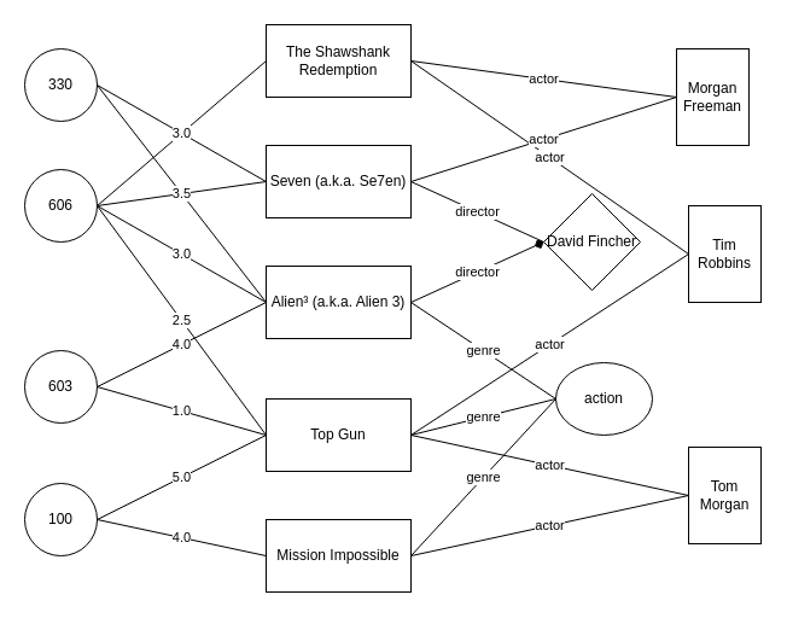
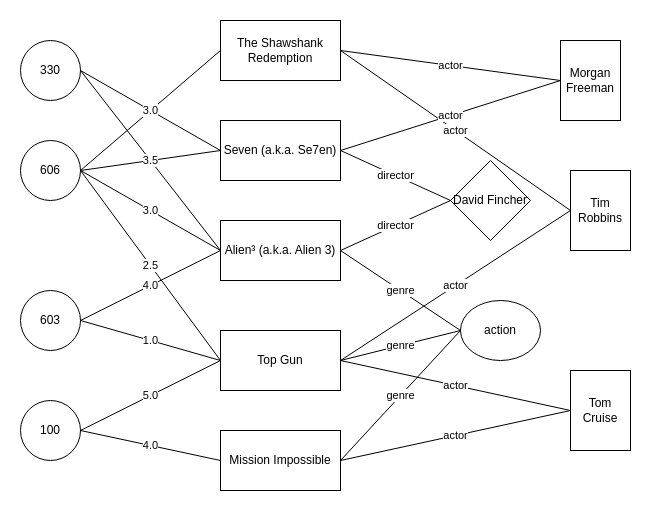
  <mxCell id="0" />
  <mxCell id="1" parent="0" />
  <mxCell id="2" value="606" style="ellipse;whiteSpace=wrap;html=1;aspect=fixed;" vertex="1" parent="1"><mxGeometry x="20" y="140" width="60" height="60" as="geometry" /></mxCell>
  <mxCell id="3" value="330" style="ellipse;whiteSpace=wrap;html=1;aspect=fixed;" vertex="1" parent="1"><mxGeometry x="20" y="40" width="60" height="60" as="geometry" /></mxCell>
  <mxCell id="4" value="603" style="ellipse;whiteSpace=wrap;html=1;aspect=fixed;" vertex="1" parent="1"><mxGeometry x="20" y="290" width="60" height="60" as="geometry" /></mxCell>
  <mxCell id="5" value="Morgan Freeman" style="square;whiteSpace=wrap;html=1;" vertex="1" parent="1"><mxGeometry x="560" y="40" width="60" height="80" as="geometry" /></mxCell>
  <mxCell id="6" value="The Shawshank Redemption" style="rounded=0;whiteSpace=wrap;html=1;" vertex="1" parent="1"><mxGeometry x="220" y="20" width="120" height="60" as="geometry" /></mxCell>
  <mxCell id="7" value="Seven (a.k.a. Se7en)" style="rounded=0;whiteSpace=wrap;html=1;" vertex="1" parent="1"><mxGeometry x="220" y="120" width="120" height="60" as="geometry" /></mxCell>
  <mxCell id="8" value="Alien³ (a.k.a. Alien 3)" style="rounded=0;whiteSpace=wrap;html=1;" vertex="1" parent="1"><mxGeometry x="220" y="220" width="120" height="60" as="geometry" /></mxCell>
  <mxCell id="9" value="Top Gun" style="rounded=0;whiteSpace=wrap;html=1;" vertex="1" parent="1"><mxGeometry x="220" y="330" width="120" height="60" as="geometry" /></mxCell>
  <mxCell id="10" value="David Fincher" style="rhombus;whiteSpace=wrap;html=1;" vertex="1" parent="1"><mxGeometry x="450" y="160" width="80" height="80" as="geometry" /></mxCell>
  <mxCell id="11" value="Tim Robbins" style="square;whiteSpace=wrap;html=1;" vertex="1" parent="1"><mxGeometry x="570" y="170" width="60" height="80" as="geometry" /></mxCell>
- <mxCell id="12" value="Tom Morgan" style="square;whiteSpace=wrap;html=1;" vertex="1" parent="1"><mxGeometry x="570" y="370" width="60" height="80" as="geometry" /></mxCell>
+ <mxCell id="12" value="Tom Cruise" style="square;whiteSpace=wrap;html=1;" vertex="1" parent="1"><mxGeometry x="570" y="370" width="60" height="80" as="geometry" /></mxCell>
  <mxCell id="13" value="actor" style="endArrow=none;html=1;rounded=0;entryX=1;entryY=0.5;entryDx=0;entryDy=0;exitX=0;exitY=0.5;exitDx=0;exitDy=0;" edge="1" parent="1" source="11" target="6"><mxGeometry width="50" height="50" relative="1" as="geometry"><mxPoint x="360" y="280" as="sourcePoint" /><mxPoint x="410" y="230" as="targetPoint" /></mxGeometry></mxCell>
  <mxCell id="14" value="actor" style="endArrow=none;html=1;rounded=0;entryX=0;entryY=0.5;entryDx=0;entryDy=0;exitX=1;exitY=0.5;exitDx=0;exitDy=0;" edge="1" parent="1" source="9" target="11"><mxGeometry width="50" height="50" relative="1" as="geometry"><mxPoint x="360" y="280" as="sourcePoint" /><mxPoint x="410" y="230" as="targetPoint" /></mxGeometry></mxCell>
  <mxCell id="15" value="director" style="endArrow=none;html=1;rounded=0;entryX=0;entryY=0.5;entryDx=0;entryDy=0;exitX=1;exitY=0.5;exitDx=0;exitDy=0;" edge="1" parent="1" source="7" target="10"><mxGeometry width="50" height="50" relative="1" as="geometry"><mxPoint x="360" y="420" as="sourcePoint" /><mxPoint x="590" y="310" as="targetPoint" /></mxGeometry></mxCell>
- <mxCell id="16" value="director" style="endArrow=diamond;html=1;rounded=0;entryX=0;entryY=0.5;entryDx=0;entryDy=0;exitX=1;exitY=0.5;exitDx=0;exitDy=0;" edge="1" parent="1" source="8" target="10"><mxGeometry width="50" height="50" relative="1" as="geometry"><mxPoint x="370" y="430" as="sourcePoint" /><mxPoint x="600" y="320" as="targetPoint" /></mxGeometry></mxCell>
+ <mxCell id="16" value="director" style="endArrow=none;html=1;rounded=0;entryX=0;entryY=0.5;entryDx=0;entryDy=0;exitX=1;exitY=0.5;exitDx=0;exitDy=0;" edge="1" parent="1" source="8" target="10"><mxGeometry width="50" height="50" relative="1" as="geometry"><mxPoint x="370" y="430" as="sourcePoint" /><mxPoint x="600" y="320" as="targetPoint" /></mxGeometry></mxCell>
  <mxCell id="17" value="actor" style="endArrow=none;html=1;rounded=0;entryX=0;entryY=0.5;entryDx=0;entryDy=0;exitX=1;exitY=0.5;exitDx=0;exitDy=0;" edge="1" parent="1" source="6" target="5"><mxGeometry width="50" height="50" relative="1" as="geometry"><mxPoint x="380" y="440" as="sourcePoint" /><mxPoint x="610" y="330" as="targetPoint" /></mxGeometry></mxCell>
  <mxCell id="18" value="actor" style="endArrow=none;html=1;rounded=0;exitX=1;exitY=0.5;exitDx=0;exitDy=0;entryX=0;entryY=0.5;entryDx=0;entryDy=0;" edge="1" parent="1" source="7" target="5"><mxGeometry width="50" height="50" relative="1" as="geometry"><mxPoint x="390" y="450" as="sourcePoint" /><mxPoint x="540" y="140" as="targetPoint" /></mxGeometry></mxCell>
  <mxCell id="19" value="actor" style="endArrow=none;html=1;rounded=0;exitX=1;exitY=0.5;exitDx=0;exitDy=0;entryX=0;entryY=0.5;entryDx=0;entryDy=0;" edge="1" parent="1" source="9" target="12"><mxGeometry width="50" height="50" relative="1" as="geometry"><mxPoint x="360" y="280" as="sourcePoint" /><mxPoint x="410" y="230" as="targetPoint" /></mxGeometry></mxCell>
  <mxCell id="20" value="Mission Impossible" style="rounded=0;whiteSpace=wrap;html=1;" vertex="1" parent="1"><mxGeometry x="220" y="430" width="120" height="60" as="geometry" /></mxCell>
  <mxCell id="21" value="actor" style="endArrow=none;html=1;rounded=0;exitX=1;exitY=0.5;exitDx=0;exitDy=0;entryX=0;entryY=0.5;entryDx=0;entryDy=0;" edge="1" parent="1" source="20" target="12"><mxGeometry width="50" height="50" relative="1" as="geometry"><mxPoint x="360" y="440" as="sourcePoint" /><mxPoint x="560" y="500" as="targetPoint" /></mxGeometry></mxCell>
  <mxCell id="22" value="100" style="ellipse;whiteSpace=wrap;html=1;aspect=fixed;" vertex="1" parent="1"><mxGeometry x="20" y="400" width="60" height="60" as="geometry" /></mxCell>
  <mxCell id="23" value="action" style="ellipse;whiteSpace=wrap;html=1;" vertex="1" parent="1"><mxGeometry x="460" y="300" width="80" height="60" as="geometry" /></mxCell>
  <mxCell id="24" value="genre" style="endArrow=none;html=1;rounded=0;entryX=0;entryY=0.5;entryDx=0;entryDy=0;exitX=1;exitY=0.5;exitDx=0;exitDy=0;" edge="1" parent="1" source="8" target="23"><mxGeometry width="50" height="50" relative="1" as="geometry"><mxPoint x="360" y="330" as="sourcePoint" /><mxPoint x="410" y="280" as="targetPoint" /></mxGeometry></mxCell>
  <mxCell id="25" value="genre" style="endArrow=none;html=1;rounded=0;entryX=0;entryY=0.5;entryDx=0;entryDy=0;exitX=1;exitY=0.5;exitDx=0;exitDy=0;" edge="1" parent="1" source="9" target="23"><mxGeometry width="50" height="50" relative="1" as="geometry"><mxPoint x="360" y="330" as="sourcePoint" /><mxPoint x="410" y="280" as="targetPoint" /></mxGeometry></mxCell>
  <mxCell id="26" value="genre" style="endArrow=none;html=1;rounded=0;entryX=0;entryY=0.5;entryDx=0;entryDy=0;exitX=1;exitY=0.5;exitDx=0;exitDy=0;" edge="1" parent="1" source="20" target="23"><mxGeometry width="50" height="50" relative="1" as="geometry"><mxPoint x="360" y="330" as="sourcePoint" /><mxPoint x="410" y="280" as="targetPoint" /></mxGeometry></mxCell>
  <mxCell id="27" value="3.0" style="endArrow=none;html=1;rounded=0;entryX=0;entryY=0.5;entryDx=0;entryDy=0;exitX=1;exitY=0.5;exitDx=0;exitDy=0;" edge="1" parent="1" source="2" target="6"><mxGeometry width="50" height="50" relative="1" as="geometry"><mxPoint x="360" y="330" as="sourcePoint" /><mxPoint x="410" y="280" as="targetPoint" /></mxGeometry></mxCell>
  <mxCell id="28" value="3.5" style="endArrow=none;html=1;rounded=0;entryX=0;entryY=0.5;entryDx=0;entryDy=0;exitX=1;exitY=0.5;exitDx=0;exitDy=0;" edge="1" parent="1" source="2" target="7"><mxGeometry width="50" height="50" relative="1" as="geometry"><mxPoint x="360" y="330" as="sourcePoint" /><mxPoint x="410" y="280" as="targetPoint" /></mxGeometry></mxCell>
  <mxCell id="29" value="3.0" style="endArrow=none;html=1;rounded=0;entryX=1;entryY=0.5;entryDx=0;entryDy=0;exitX=0;exitY=0.5;exitDx=0;exitDy=0;" edge="1" parent="1" source="8" target="2"><mxGeometry width="50" height="50" relative="1" as="geometry"><mxPoint x="360" y="330" as="sourcePoint" /><mxPoint x="410" y="280" as="targetPoint" /></mxGeometry></mxCell>
  <mxCell id="30" value="3.0" style="endArrow=none;html=1;rounded=0;entryX=0;entryY=0.5;entryDx=0;entryDy=0;exitX=1;exitY=0.5;exitDx=0;exitDy=0;" edge="1" parent="1" source="3" target="7"><mxGeometry width="50" height="50" relative="1" as="geometry"><mxPoint x="360" y="330" as="sourcePoint" /><mxPoint x="410" y="280" as="targetPoint" /></mxGeometry></mxCell>
  <mxCell id="31" value="3.5" style="endArrow=none;html=1;rounded=0;entryX=0;entryY=0.5;entryDx=0;entryDy=0;exitX=1;exitY=0.5;exitDx=0;exitDy=0;" edge="1" parent="1" source="3" target="8"><mxGeometry width="50" height="50" relative="1" as="geometry"><mxPoint x="360" y="330" as="sourcePoint" /><mxPoint x="410" y="280" as="targetPoint" /></mxGeometry></mxCell>
  <mxCell id="32" value="2.5" style="endArrow=none;html=1;rounded=0;entryX=1;entryY=0.5;entryDx=0;entryDy=0;exitX=0;exitY=0.5;exitDx=0;exitDy=0;" edge="1" parent="1" source="9" target="2"><mxGeometry width="50" height="50" relative="1" as="geometry"><mxPoint x="360" y="330" as="sourcePoint" /><mxPoint x="410" y="280" as="targetPoint" /></mxGeometry></mxCell>
  <mxCell id="33" value="1.0" style="endArrow=none;html=1;rounded=0;exitX=0;exitY=0.5;exitDx=0;exitDy=0;entryX=1;entryY=0.5;entryDx=0;entryDy=0;" edge="1" parent="1" source="9" target="4"><mxGeometry width="50" height="50" relative="1" as="geometry"><mxPoint x="360" y="330" as="sourcePoint" /><mxPoint x="410" y="280" as="targetPoint" /></mxGeometry></mxCell>
  <mxCell id="34" value="4.0" style="endArrow=none;html=1;rounded=0;entryX=0;entryY=0.5;entryDx=0;entryDy=0;exitX=1;exitY=0.5;exitDx=0;exitDy=0;" edge="1" parent="1" source="4" target="8"><mxGeometry width="50" height="50" relative="1" as="geometry"><mxPoint x="360" y="330" as="sourcePoint" /><mxPoint x="410" y="280" as="targetPoint" /></mxGeometry></mxCell>
  <mxCell id="35" value="5.0" style="endArrow=none;html=1;rounded=0;exitX=0;exitY=0.5;exitDx=0;exitDy=0;entryX=1;entryY=0.5;entryDx=0;entryDy=0;" edge="1" parent="1" source="9" target="22"><mxGeometry width="50" height="50" relative="1" as="geometry"><mxPoint x="360" y="330" as="sourcePoint" /><mxPoint x="410" y="280" as="targetPoint" /></mxGeometry></mxCell>
  <mxCell id="36" value="4.0" style="endArrow=none;html=1;rounded=0;entryX=1;entryY=0.5;entryDx=0;entryDy=0;exitX=0;exitY=0.5;exitDx=0;exitDy=0;" edge="1" parent="1" source="20" target="22"><mxGeometry width="50" height="50" relative="1" as="geometry"><mxPoint x="219" y="520" as="sourcePoint" /><mxPoint x="100" y="470" as="targetPoint" /></mxGeometry></mxCell>
